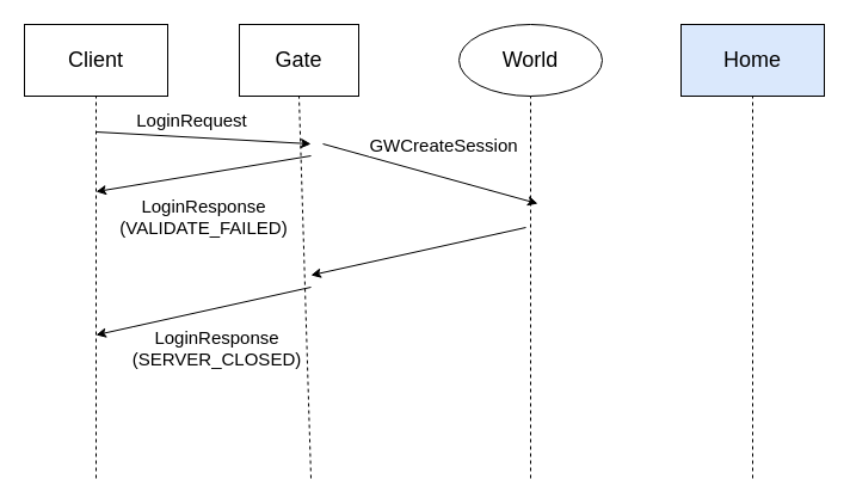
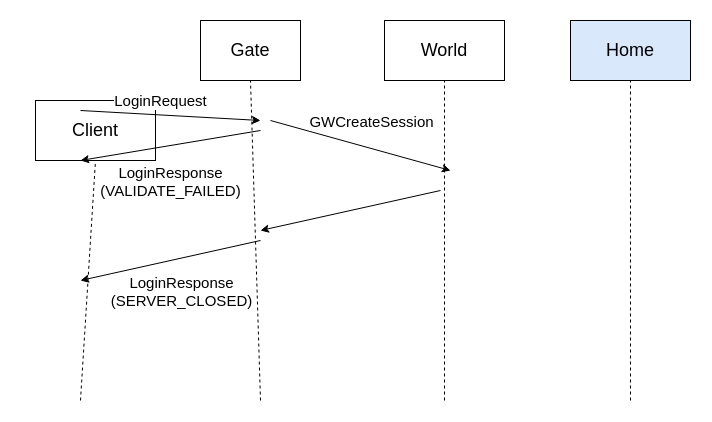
  <mxCell id="0" />
  <mxCell id="1" parent="0" />
- <mxCell id="2" value="&lt;font style=&quot;font-size: 18px&quot;&gt;Client&lt;/font&gt;" style="rounded=0;whiteSpace=wrap;html=1;" vertex="1" parent="1"><mxGeometry x="20" y="20" width="120" height="60" as="geometry" /></mxCell>
+ <mxCell id="2" value="&lt;font style=&quot;font-size: 18px&quot;&gt;Client&lt;/font&gt;" style="rounded=0;whiteSpace=wrap;html=1;" vertex="1" parent="1"><mxGeometry x="35" y="100" width="120" height="60" as="geometry" /></mxCell>
  <mxCell id="3" value="" style="endArrow=none;dashed=1;html=1;entryX=0.5;entryY=1;entryDx=0;entryDy=0;" edge="1" parent="1" target="2"><mxGeometry width="50" height="50" relative="1" as="geometry"><mxPoint x="80" y="400" as="sourcePoint" /><mxPoint x="120" y="140" as="targetPoint" /></mxGeometry></mxCell>
  <mxCell id="4" value="&lt;font style=&quot;font-size: 18px&quot;&gt;Gate&lt;/font&gt;" style="rounded=0;whiteSpace=wrap;html=1;" vertex="1" parent="1"><mxGeometry x="200" y="20" width="100" height="60" as="geometry" /></mxCell>
  <mxCell id="5" value="" style="endArrow=none;dashed=1;html=1;entryX=0.5;entryY=1;entryDx=0;entryDy=0;" edge="1" parent="1" target="4"><mxGeometry width="50" height="50" relative="1" as="geometry"><mxPoint x="260" y="400" as="sourcePoint" /><mxPoint x="300" y="140" as="targetPoint" /></mxGeometry></mxCell>
- <mxCell id="6" value="&lt;font style=&quot;font-size: 18px&quot;&gt;World&lt;/font&gt;" style="ellipse;whiteSpace=wrap;html=1;" vertex="1" parent="1"><mxGeometry x="384" y="20" width="120" height="60" as="geometry" /></mxCell>
+ <mxCell id="6" value="&lt;font style=&quot;font-size: 18px&quot;&gt;World&lt;/font&gt;" style="rounded=0;whiteSpace=wrap;html=1;" vertex="1" parent="1"><mxGeometry x="384" y="20" width="120" height="60" as="geometry" /></mxCell>
  <mxCell id="7" value="" style="endArrow=none;dashed=1;html=1;entryX=0.5;entryY=1;entryDx=0;entryDy=0;" edge="1" parent="1" target="6"><mxGeometry width="50" height="50" relative="1" as="geometry"><mxPoint x="444" y="400" as="sourcePoint" /><mxPoint x="484" y="140" as="targetPoint" /></mxGeometry></mxCell>
  <mxCell id="8" value="&lt;font style=&quot;font-size: 18px&quot;&gt;Home&lt;/font&gt;" style="rounded=0;whiteSpace=wrap;html=1;fillColor=#dae8fc;" vertex="1" parent="1"><mxGeometry x="570" y="20" width="120" height="60" as="geometry" /></mxCell>
  <mxCell id="9" value="" style="endArrow=none;dashed=1;html=1;entryX=0.5;entryY=1;entryDx=0;entryDy=0;" edge="1" parent="1" target="8"><mxGeometry width="50" height="50" relative="1" as="geometry"><mxPoint x="630" y="400" as="sourcePoint" /><mxPoint x="670" y="140" as="targetPoint" /></mxGeometry></mxCell>
  <mxCell id="10" value="" style="endArrow=classic;html=1;" edge="1" parent="1"><mxGeometry width="50" height="50" relative="1" as="geometry"><mxPoint x="80" y="110" as="sourcePoint" /><mxPoint x="260" y="120" as="targetPoint" /></mxGeometry></mxCell>
  <mxCell id="11" value="LoginRequest" style="edgeLabel;html=1;align=center;verticalAlign=middle;resizable=0;points=[];fontSize=15;" vertex="1" connectable="0" parent="10"><mxGeometry x="0.134" relative="1" as="geometry"><mxPoint x="-22" y="-16" as="offset" /></mxGeometry></mxCell>
  <mxCell id="12" value="" style="endArrow=classic;html=1;fontSize=15;" edge="1" parent="1"><mxGeometry width="50" height="50" relative="1" as="geometry"><mxPoint x="260" y="130" as="sourcePoint" /><mxPoint x="80" y="160" as="targetPoint" /></mxGeometry></mxCell>
  <mxCell id="13" value="&lt;div&gt;LoginResponse&lt;/div&gt;(VALIDATE_FAILED)" style="edgeLabel;html=1;align=center;verticalAlign=middle;resizable=0;points=[];fontSize=15;" vertex="1" connectable="0" parent="12"><mxGeometry x="0.218" y="2" relative="1" as="geometry"><mxPoint x="19" y="30" as="offset" /></mxGeometry></mxCell>
  <mxCell id="14" value="" style="endArrow=classic;html=1;fontSize=15;" edge="1" parent="1"><mxGeometry width="50" height="50" relative="1" as="geometry"><mxPoint x="270" y="120" as="sourcePoint" /><mxPoint x="450" y="170" as="targetPoint" /></mxGeometry></mxCell>
  <mxCell id="15" value="GWCreateSession" style="edgeLabel;html=1;align=center;verticalAlign=middle;resizable=0;points=[];fontSize=15;" vertex="1" connectable="0" parent="14"><mxGeometry x="-0.178" relative="1" as="geometry"><mxPoint x="26" y="-20" as="offset" /></mxGeometry></mxCell>
  <mxCell id="16" value="" style="endArrow=classic;html=1;fontSize=15;" edge="1" parent="1"><mxGeometry width="50" height="50" relative="1" as="geometry"><mxPoint x="440" y="190" as="sourcePoint" /><mxPoint x="260" y="230" as="targetPoint" /></mxGeometry></mxCell>
  <mxCell id="17" value="" style="endArrow=classic;html=1;fontSize=15;" edge="1" parent="1"><mxGeometry width="50" height="50" relative="1" as="geometry"><mxPoint x="260" y="240" as="sourcePoint" /><mxPoint x="80" y="280" as="targetPoint" /></mxGeometry></mxCell>
  <mxCell id="18" value="&lt;div&gt;LoginResponse&lt;/div&gt;&lt;div&gt;(SERVER_CLOSED)&lt;br&gt;&lt;/div&gt;" style="edgeLabel;html=1;align=center;verticalAlign=middle;resizable=0;points=[];fontSize=15;" vertex="1" connectable="0" parent="17"><mxGeometry x="0.304" y="1" relative="1" as="geometry"><mxPoint x="37" y="23" as="offset" /></mxGeometry></mxCell>
